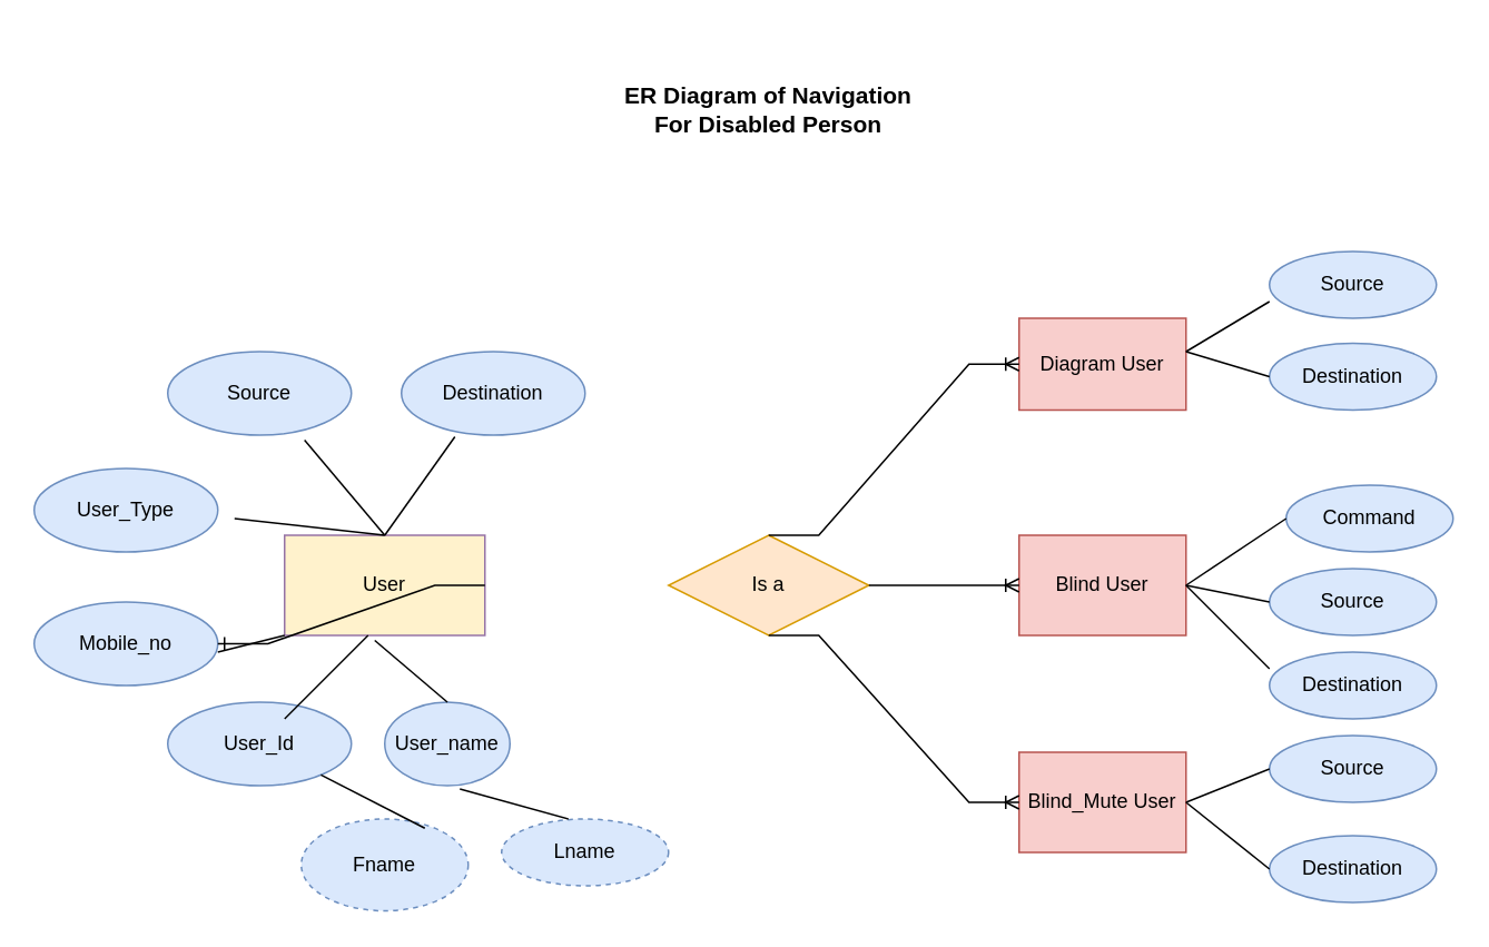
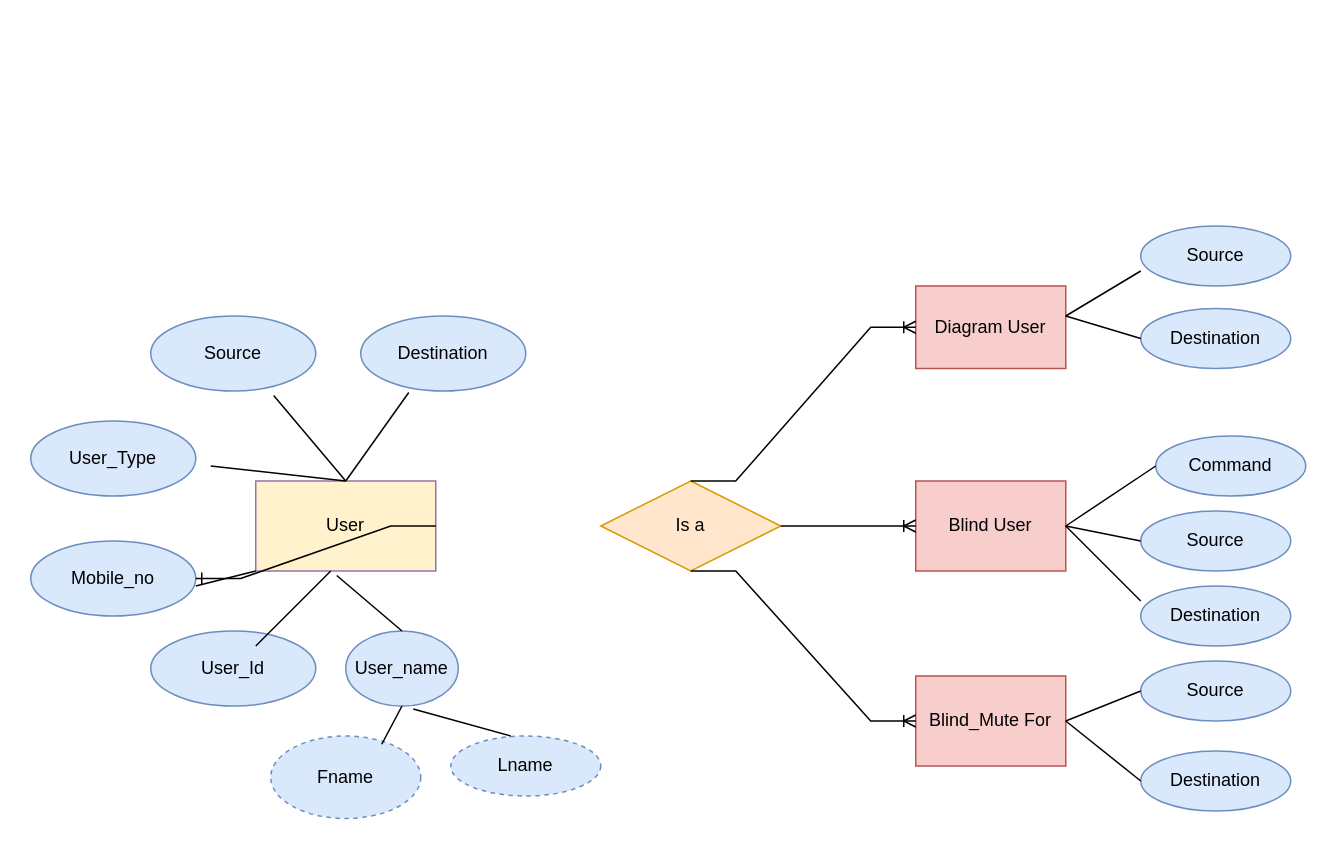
  <mxCell id="0" />
  <mxCell id="1" parent="0" />
  <mxCell id="2" value="User" style="rounded=0;whiteSpace=wrap;html=1;fillColor=#fff2cc;strokeColor=#9673a6;" vertex="1" parent="1"><mxGeometry x="170" y="320" width="120" height="60" as="geometry" /></mxCell>
  <mxCell id="3" value="User_Id" style="ellipse;whiteSpace=wrap;html=1;fillColor=#dae8fc;strokeColor=#6c8ebf;" vertex="1" parent="1"><mxGeometry x="100" y="420" width="110" height="50" as="geometry" /></mxCell>
  <mxCell id="4" value="User_name" style="ellipse;whiteSpace=wrap;html=1;fillColor=#dae8fc;strokeColor=#6c8ebf;" vertex="1" parent="1"><mxGeometry x="230" y="420" width="75" height="50" as="geometry" /></mxCell>
  <mxCell id="5" value="Mobile_no" style="ellipse;whiteSpace=wrap;html=1;fillColor=#dae8fc;strokeColor=#6c8ebf;" vertex="1" parent="1"><mxGeometry x="20" y="360" width="110" height="50" as="geometry" /></mxCell>
  <mxCell id="6" value="Fname" style="ellipse;whiteSpace=wrap;html=1;align=center;dashed=1;fillColor=#dae8fc;strokeColor=#6c8ebf;" vertex="1" parent="1"><mxGeometry x="180" y="490" width="100" height="55" as="geometry" /></mxCell>
  <mxCell id="7" value="Lname" style="ellipse;whiteSpace=wrap;html=1;align=center;dashed=1;fillColor=#dae8fc;strokeColor=#6c8ebf;" vertex="1" parent="1"><mxGeometry x="300" y="490" width="100" height="40" as="geometry" /></mxCell>
  <mxCell id="8" value="User_Type" style="ellipse;whiteSpace=wrap;html=1;fillColor=#dae8fc;strokeColor=#6c8ebf;" vertex="1" parent="1"><mxGeometry x="20" y="280" width="110" height="50" as="geometry" /></mxCell>
  <mxCell id="9" value="Is a" style="shape=rhombus;perimeter=rhombusPerimeter;whiteSpace=wrap;html=1;align=center;fillColor=#ffe6cc;strokeColor=#d79b00;" vertex="1" parent="1"><mxGeometry x="400" y="320" width="120" height="60" as="geometry" /></mxCell>
  <mxCell id="10" value="Blind User" style="whiteSpace=wrap;html=1;align=center;fillColor=#f8cecc;strokeColor=#b85450;" vertex="1" parent="1"><mxGeometry x="610" y="320" width="100" height="60" as="geometry" /></mxCell>
  <mxCell id="11" value="" style="edgeStyle=entityRelationEdgeStyle;fontSize=12;html=1;endArrow=ERone;endFill=1;rounded=0;exitX=1;exitY=0.5;exitDx=0;exitDy=0;" edge="1" parent="1" source="2" target="5"><mxGeometry width="100" height="100" relative="1" as="geometry"><mxPoint x="350" y="370" as="sourcePoint" /><mxPoint x="450" y="270" as="targetPoint" /></mxGeometry></mxCell>
  <mxCell id="12" value="" style="edgeStyle=entityRelationEdgeStyle;fontSize=12;html=1;endArrow=ERoneToMany;rounded=0;entryX=0;entryY=0.5;entryDx=0;entryDy=0;" edge="1" parent="1" target="10"><mxGeometry width="100" height="100" relative="1" as="geometry"><mxPoint x="520" y="350" as="sourcePoint" /><mxPoint x="620" y="250" as="targetPoint" /></mxGeometry></mxCell>
  <mxCell id="13" value="Source" style="ellipse;whiteSpace=wrap;html=1;fillColor=#dae8fc;strokeColor=#6c8ebf;" vertex="1" parent="1"><mxGeometry x="100" y="210" width="110" height="50" as="geometry" /></mxCell>
  <mxCell id="14" value="Destination" style="ellipse;whiteSpace=wrap;html=1;fillColor=#dae8fc;strokeColor=#6c8ebf;" vertex="1" parent="1"><mxGeometry x="240" y="210" width="110" height="50" as="geometry" /></mxCell>
  <mxCell id="15" value="" style="endArrow=none;html=1;rounded=0;entryX=0.291;entryY=1.02;entryDx=0;entryDy=0;entryPerimeter=0;exitX=0.5;exitY=0;exitDx=0;exitDy=0;" edge="1" parent="1" source="2" target="14"><mxGeometry width="50" height="50" relative="1" as="geometry"><mxPoint x="250" y="320" as="sourcePoint" /><mxPoint x="270" y="265" as="targetPoint" /></mxGeometry></mxCell>
  <mxCell id="16" value="" style="endArrow=none;html=1;rounded=0;entryX=0.745;entryY=1.06;entryDx=0;entryDy=0;entryPerimeter=0;exitX=0.5;exitY=0;exitDx=0;exitDy=0;" edge="1" parent="1" source="2" target="13"><mxGeometry width="50" height="50" relative="1" as="geometry"><mxPoint x="180" y="319" as="sourcePoint" /><mxPoint x="202.01" y="260" as="targetPoint" /></mxGeometry></mxCell>
  <mxCell id="17" value="" style="endArrow=none;html=1;rounded=0;" edge="1" parent="1"><mxGeometry width="50" height="50" relative="1" as="geometry"><mxPoint x="230" y="320" as="sourcePoint" /><mxPoint x="140" y="310" as="targetPoint" /></mxGeometry></mxCell>
  <mxCell id="18" value="" style="endArrow=none;html=1;rounded=0;entryX=0;entryY=1;entryDx=0;entryDy=0;" edge="1" parent="1" target="2"><mxGeometry width="50" height="50" relative="1" as="geometry"><mxPoint x="130" y="390" as="sourcePoint" /><mxPoint x="180" y="340" as="targetPoint" /></mxGeometry></mxCell>
  <mxCell id="19" value="" style="endArrow=none;html=1;rounded=0;" edge="1" parent="1"><mxGeometry width="50" height="50" relative="1" as="geometry"><mxPoint x="170" y="430" as="sourcePoint" /><mxPoint x="220" y="380" as="targetPoint" /></mxGeometry></mxCell>
  <mxCell id="20" value="" style="endArrow=none;html=1;rounded=0;entryX=0.45;entryY=1.05;entryDx=0;entryDy=0;entryPerimeter=0;exitX=0.5;exitY=0;exitDx=0;exitDy=0;" edge="1" parent="1" source="4" target="2"><mxGeometry width="50" height="50" relative="1" as="geometry"><mxPoint x="240" y="430" as="sourcePoint" /><mxPoint x="290" y="380" as="targetPoint" /></mxGeometry></mxCell>
- <mxCell id="21" value="" style="endArrow=none;html=1;rounded=0;exitX=0.74;exitY=0.1;exitDx=0;exitDy=0;exitPerimeter=0;" edge="1" parent="1" source="6" target="3"><mxGeometry width="50" height="50" relative="1" as="geometry"><mxPoint x="240" y="529" as="sourcePoint" /><mxPoint x="262.01" y="470" as="targetPoint" /></mxGeometry></mxCell>
+ <mxCell id="21" value="" style="endArrow=none;html=1;rounded=0;entryX=0.5;entryY=1;entryDx=0;entryDy=0;exitX=0.74;exitY=0.1;exitDx=0;exitDy=0;exitPerimeter=0;" edge="1" parent="1" source="6" target="4"><mxGeometry width="50" height="50" relative="1" as="geometry"><mxPoint x="240" y="529" as="sourcePoint" /><mxPoint x="262.01" y="470" as="targetPoint" /></mxGeometry></mxCell>
  <mxCell id="22" value="" style="endArrow=none;html=1;rounded=0;entryX=0.6;entryY=1.04;entryDx=0;entryDy=0;entryPerimeter=0;" edge="1" parent="1" target="4"><mxGeometry width="50" height="50" relative="1" as="geometry"><mxPoint x="340" y="490" as="sourcePoint" /><mxPoint x="390" y="440" as="targetPoint" /></mxGeometry></mxCell>
  <mxCell id="23" value="Diagram User" style="whiteSpace=wrap;html=1;align=center;fillColor=#f8cecc;strokeColor=#b85450;" vertex="1" parent="1"><mxGeometry x="610" y="190" width="100" height="55" as="geometry" /></mxCell>
- <mxCell id="24" value="Blind_Mute User" style="whiteSpace=wrap;html=1;align=center;fillColor=#f8cecc;strokeColor=#b85450;" vertex="1" parent="1"><mxGeometry x="610" y="450" width="100" height="60" as="geometry" /></mxCell>
+ <mxCell id="24" value="Blind_Mute For" style="whiteSpace=wrap;html=1;align=center;fillColor=#f8cecc;strokeColor=#b85450;" vertex="1" parent="1"><mxGeometry x="610" y="450" width="100" height="60" as="geometry" /></mxCell>
  <mxCell id="25" value="" style="edgeStyle=entityRelationEdgeStyle;fontSize=12;html=1;endArrow=ERoneToMany;rounded=0;entryX=0;entryY=0.5;entryDx=0;entryDy=0;" edge="1" parent="1" target="23"><mxGeometry width="100" height="100" relative="1" as="geometry"><mxPoint x="460" y="320" as="sourcePoint" /><mxPoint x="550" y="220" as="targetPoint" /></mxGeometry></mxCell>
  <mxCell id="26" value="" style="edgeStyle=entityRelationEdgeStyle;fontSize=12;html=1;endArrow=ERoneToMany;rounded=0;entryX=0;entryY=0.5;entryDx=0;entryDy=0;" edge="1" parent="1" target="24"><mxGeometry width="100" height="100" relative="1" as="geometry"><mxPoint x="460" y="380" as="sourcePoint" /><mxPoint x="560" y="280" as="targetPoint" /></mxGeometry></mxCell>
  <mxCell id="27" value="Command" style="ellipse;whiteSpace=wrap;html=1;align=center;fillColor=#dae8fc;strokeColor=#6c8ebf;" vertex="1" parent="1"><mxGeometry x="770" y="290" width="100" height="40" as="geometry" /></mxCell>
  <mxCell id="28" value="Source" style="ellipse;whiteSpace=wrap;html=1;align=center;fillColor=#dae8fc;strokeColor=#6c8ebf;" vertex="1" parent="1"><mxGeometry x="760" y="340" width="100" height="40" as="geometry" /></mxCell>
  <mxCell id="29" value="Destination" style="ellipse;whiteSpace=wrap;html=1;align=center;fillColor=#dae8fc;strokeColor=#6c8ebf;" vertex="1" parent="1"><mxGeometry x="760" y="390" width="100" height="40" as="geometry" /></mxCell>
  <mxCell id="30" value="Source" style="ellipse;whiteSpace=wrap;html=1;align=center;fillColor=#dae8fc;strokeColor=#6c8ebf;" vertex="1" parent="1"><mxGeometry x="760" y="150" width="100" height="40" as="geometry" /></mxCell>
  <mxCell id="31" value="Destination" style="ellipse;whiteSpace=wrap;html=1;align=center;fillColor=#dae8fc;strokeColor=#6c8ebf;" vertex="1" parent="1"><mxGeometry x="760" y="205" width="100" height="40" as="geometry" /></mxCell>
  <mxCell id="32" value="Source" style="ellipse;whiteSpace=wrap;html=1;align=center;fillColor=#dae8fc;strokeColor=#6c8ebf;" vertex="1" parent="1"><mxGeometry x="760" y="440" width="100" height="40" as="geometry" /></mxCell>
  <mxCell id="33" value="Destination" style="ellipse;whiteSpace=wrap;html=1;align=center;fillColor=#dae8fc;strokeColor=#6c8ebf;" vertex="1" parent="1"><mxGeometry x="760" y="500" width="100" height="40" as="geometry" /></mxCell>
  <mxCell id="34" value="" style="endArrow=none;html=1;rounded=0;entryX=0;entryY=0.75;entryDx=0;entryDy=0;entryPerimeter=0;" edge="1" parent="1" target="30"><mxGeometry width="50" height="50" relative="1" as="geometry"><mxPoint x="710" y="210" as="sourcePoint" /><mxPoint x="760" y="160" as="targetPoint" /></mxGeometry></mxCell>
  <mxCell id="35" value="" style="endArrow=none;html=1;rounded=0;entryX=0;entryY=0.5;entryDx=0;entryDy=0;" edge="1" parent="1" target="31"><mxGeometry width="50" height="50" relative="1" as="geometry"><mxPoint x="710" y="210" as="sourcePoint" /><mxPoint x="760" y="170" as="targetPoint" /></mxGeometry></mxCell>
  <mxCell id="36" value="" style="endArrow=none;html=1;rounded=0;entryX=0;entryY=0.5;entryDx=0;entryDy=0;" edge="1" parent="1" target="27"><mxGeometry width="50" height="50" relative="1" as="geometry"><mxPoint x="710" y="350" as="sourcePoint" /><mxPoint x="760" y="300" as="targetPoint" /></mxGeometry></mxCell>
  <mxCell id="37" value="" style="endArrow=none;html=1;rounded=0;entryX=0;entryY=0.5;entryDx=0;entryDy=0;exitX=1;exitY=0.5;exitDx=0;exitDy=0;" edge="1" parent="1" source="10" target="28"><mxGeometry width="50" height="50" relative="1" as="geometry"><mxPoint x="720" y="360" as="sourcePoint" /><mxPoint x="770" y="320" as="targetPoint" /></mxGeometry></mxCell>
  <mxCell id="38" value="" style="endArrow=none;html=1;rounded=0;entryX=0;entryY=0.25;entryDx=0;entryDy=0;entryPerimeter=0;" edge="1" parent="1" target="29"><mxGeometry width="50" height="50" relative="1" as="geometry"><mxPoint x="710" y="350" as="sourcePoint" /><mxPoint x="780" y="330" as="targetPoint" /></mxGeometry></mxCell>
  <mxCell id="39" value="" style="endArrow=none;html=1;rounded=0;entryX=0;entryY=0.5;entryDx=0;entryDy=0;" edge="1" parent="1" target="32"><mxGeometry width="50" height="50" relative="1" as="geometry"><mxPoint x="710" y="480" as="sourcePoint" /><mxPoint x="760" y="440" as="targetPoint" /></mxGeometry></mxCell>
  <mxCell id="40" value="" style="endArrow=none;html=1;rounded=0;entryX=0;entryY=0.5;entryDx=0;entryDy=0;exitX=1;exitY=0.5;exitDx=0;exitDy=0;" edge="1" parent="1" source="24" target="33"><mxGeometry width="50" height="50" relative="1" as="geometry"><mxPoint x="720" y="490" as="sourcePoint" /><mxPoint x="770" y="470" as="targetPoint" /></mxGeometry></mxCell>
- <mxCell id="41" value="&lt;font style=&quot;font-size: 14px&quot;&gt;&lt;b&gt;ER Diagram of Navigation For Disabled Person&lt;/b&gt;&lt;/font&gt;" style="text;html=1;strokeColor=none;fillColor=none;align=center;verticalAlign=middle;whiteSpace=wrap;rounded=0;" vertex="1" parent="1"><mxGeometry x="360" y="20" width="200" height="90" as="geometry" /></mxCell>
